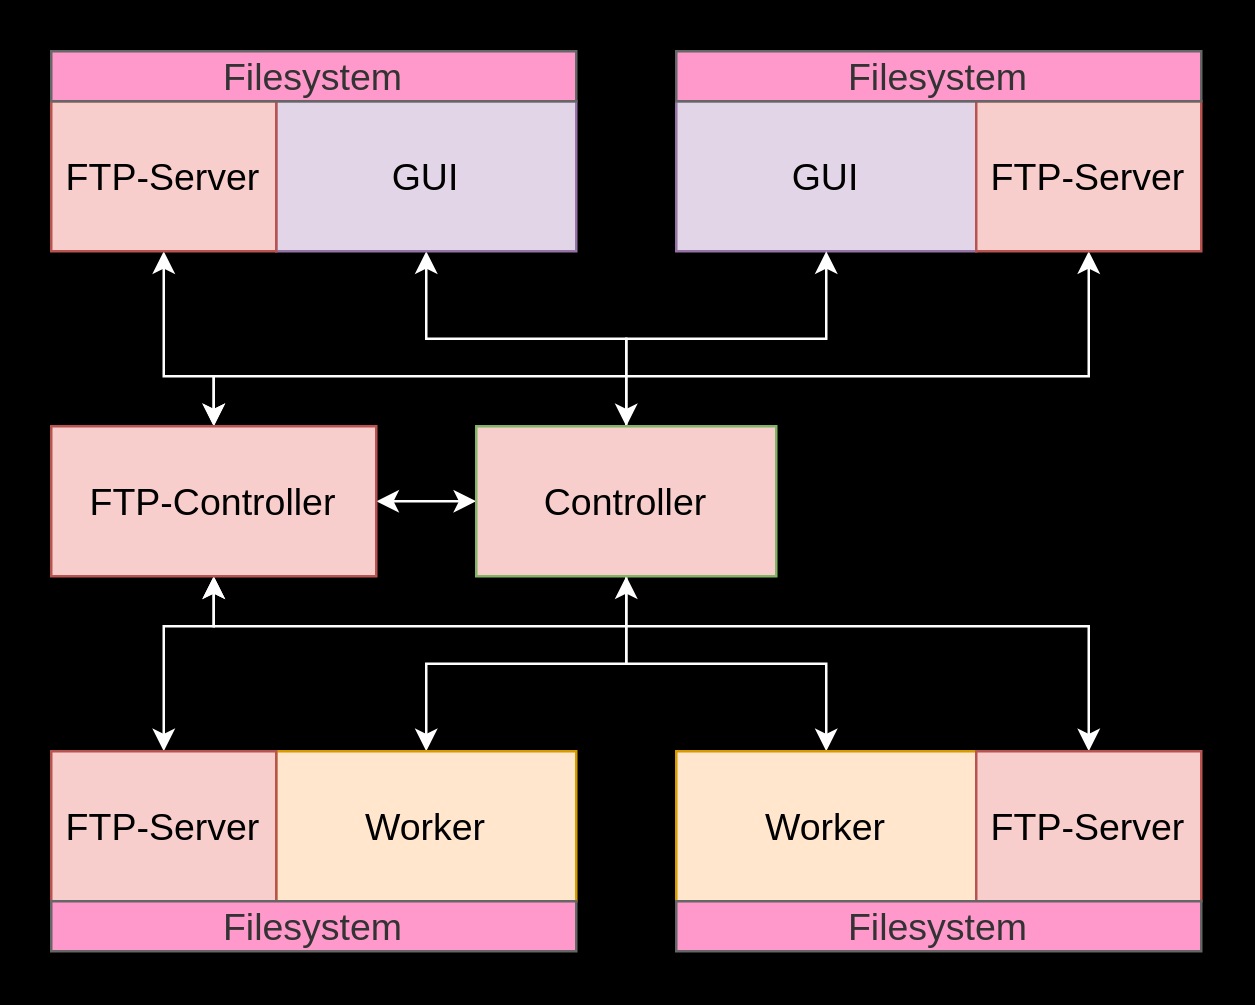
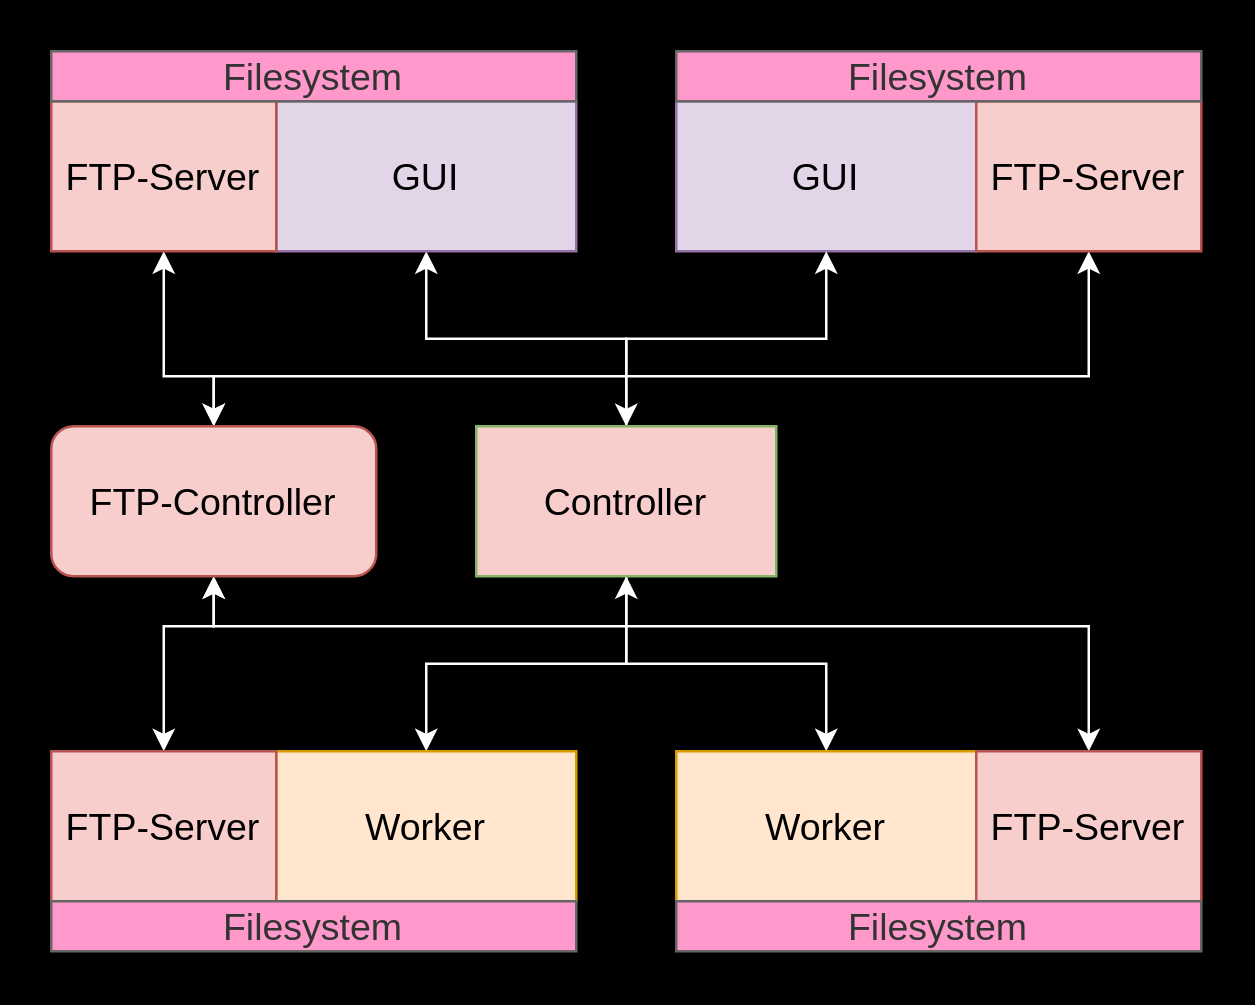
  <mxCell id="0" />
  <mxCell id="1" parent="0" />
  <mxCell id="2" value="GUI" style="rounded=0;whiteSpace=wrap;html=1;fontSize=15;fillColor=#e1d5e7;strokeColor=#9673a6;" parent="1" vertex="1"><mxGeometry x="270" y="40" width="120" height="60" as="geometry" /></mxCell>
  <mxCell id="3" style="edgeStyle=orthogonalEdgeStyle;rounded=0;orthogonalLoop=1;jettySize=auto;html=1;fontSize=15;strokeColor=#FFFFFF;" parent="1" source="8" target="2" edge="1"><mxGeometry relative="1" as="geometry" /></mxCell>
  <mxCell id="4" style="edgeStyle=orthogonalEdgeStyle;rounded=0;orthogonalLoop=1;jettySize=auto;html=1;fontSize=15;strokeColor=#FFFFFF;startArrow=classic;startFill=1;" parent="1" source="8" target="11" edge="1"><mxGeometry relative="1" as="geometry" /></mxCell>
  <mxCell id="5" style="edgeStyle=orthogonalEdgeStyle;rounded=0;orthogonalLoop=1;jettySize=auto;html=1;fontSize=15;strokeColor=#FFFFFF;" parent="1" source="8" target="9" edge="1"><mxGeometry relative="1" as="geometry" /></mxCell>
  <mxCell id="6" style="edgeStyle=orthogonalEdgeStyle;rounded=0;orthogonalLoop=1;jettySize=auto;html=1;fontSize=15;strokeColor=#FFFFFF;startArrow=classic;startFill=1;" parent="1" source="8" target="10" edge="1"><mxGeometry relative="1" as="geometry" /></mxCell>
- <mxCell id="7" style="edgeStyle=orthogonalEdgeStyle;rounded=0;orthogonalLoop=1;jettySize=auto;html=1;entryX=1;entryY=0.5;entryDx=0;entryDy=0;fontSize=15;strokeColor=#FFFFFF;startArrow=classic;startFill=1;" edge="1" parent="1" source="8" target="16"><mxGeometry relative="1" as="geometry" /></mxCell>
  <mxCell id="8" value="Controller" style="rounded=0;whiteSpace=wrap;html=1;fontSize=15;fillColor=#f8cecc;strokeColor=#82b366;" parent="1" vertex="1"><mxGeometry x="190" y="170" width="120" height="60" as="geometry" /></mxCell>
  <mxCell id="9" value="Worker" style="rounded=0;whiteSpace=wrap;html=1;fontSize=15;fillColor=#ffe6cc;strokeColor=#d79b00;" parent="1" vertex="1"><mxGeometry x="270" y="300" width="120" height="60" as="geometry" /></mxCell>
  <mxCell id="10" value="Worker" style="rounded=0;whiteSpace=wrap;html=1;fontSize=15;fillColor=#ffe6cc;strokeColor=#d79b00;" parent="1" vertex="1"><mxGeometry x="110" y="300" width="120" height="60" as="geometry" /></mxCell>
  <mxCell id="11" value="GUI" style="rounded=0;whiteSpace=wrap;html=1;fontSize=15;fillColor=#e1d5e7;strokeColor=#9673a6;" parent="1" vertex="1"><mxGeometry x="110" y="40" width="120" height="60" as="geometry" /></mxCell>
  <mxCell id="12" style="edgeStyle=orthogonalEdgeStyle;rounded=0;orthogonalLoop=1;jettySize=auto;html=1;startArrow=classic;startFill=1;strokeColor=#FFFFFF;fontSize=15;" edge="1" parent="1" source="16" target="19"><mxGeometry relative="1" as="geometry"><Array as="points"><mxPoint x="85" y="150" /><mxPoint x="65" y="150" /></Array></mxGeometry></mxCell>
  <mxCell id="13" style="edgeStyle=orthogonalEdgeStyle;rounded=0;orthogonalLoop=1;jettySize=auto;html=1;startArrow=classic;startFill=1;strokeColor=#FFFFFF;fontSize=15;" edge="1" parent="1" source="16" target="18"><mxGeometry relative="1" as="geometry"><Array as="points"><mxPoint x="85" y="250" /><mxPoint x="65" y="250" /></Array></mxGeometry></mxCell>
  <mxCell id="14" style="edgeStyle=orthogonalEdgeStyle;rounded=0;orthogonalLoop=1;jettySize=auto;html=1;entryX=0.5;entryY=1;entryDx=0;entryDy=0;startArrow=classic;startFill=1;strokeColor=#FFFFFF;fontSize=15;" edge="1" parent="1" source="16" target="20"><mxGeometry relative="1" as="geometry"><Array as="points"><mxPoint x="85" y="150" /><mxPoint x="435" y="150" /></Array></mxGeometry></mxCell>
  <mxCell id="15" style="edgeStyle=orthogonalEdgeStyle;rounded=0;orthogonalLoop=1;jettySize=auto;html=1;entryX=0.5;entryY=0;entryDx=0;entryDy=0;startArrow=classic;startFill=1;strokeColor=#FFFFFF;fontSize=15;" edge="1" parent="1" source="16" target="17"><mxGeometry relative="1" as="geometry"><Array as="points"><mxPoint x="85" y="250" /><mxPoint x="435" y="250" /></Array></mxGeometry></mxCell>
- <mxCell id="16" value="FTP-Controller" style="rounded=0;whiteSpace=wrap;html=1;fillColor=#f8cecc;strokeColor=#b85450;fontSize=15;" vertex="1" parent="1"><mxGeometry x="20" y="170" width="130" height="60" as="geometry" /></mxCell>
+ <mxCell id="16" value="FTP-Controller" style="whiteSpace=wrap;html=1;fillColor=#f8cecc;strokeColor=#b85450;fontSize=15;rounded=1;" vertex="1" parent="1"><mxGeometry x="20" y="170" width="130" height="60" as="geometry" /></mxCell>
  <mxCell id="17" value="FTP-Server" style="rounded=0;whiteSpace=wrap;html=1;fillColor=#f8cecc;strokeColor=#b85450;fontSize=15;" vertex="1" parent="1"><mxGeometry x="390" y="300" width="90" height="60" as="geometry" /></mxCell>
  <mxCell id="18" value="FTP-Server" style="rounded=0;whiteSpace=wrap;html=1;fillColor=#f8cecc;strokeColor=#b85450;fontSize=15;" vertex="1" parent="1"><mxGeometry x="20" y="300" width="90" height="60" as="geometry" /></mxCell>
  <mxCell id="19" value="FTP-Server" style="rounded=0;whiteSpace=wrap;html=1;fillColor=#f8cecc;strokeColor=#b85450;fontSize=15;" vertex="1" parent="1"><mxGeometry x="20" y="40" width="90" height="60" as="geometry" /></mxCell>
  <mxCell id="20" value="FTP-Server" style="rounded=0;whiteSpace=wrap;html=1;fillColor=#f8cecc;strokeColor=#b85450;fontSize=15;" vertex="1" parent="1"><mxGeometry x="390" y="40" width="90" height="60" as="geometry" /></mxCell>
  <mxCell id="21" value="Filesystem" style="rounded=0;whiteSpace=wrap;html=1;fontSize=15;fillColor=#FF99CC;strokeColor=#666666;fontColor=#333333;" vertex="1" parent="1"><mxGeometry x="270" y="20" width="210" height="20" as="geometry" /></mxCell>
  <mxCell id="22" value="Filesystem" style="rounded=0;whiteSpace=wrap;html=1;fontSize=15;fillColor=#FF99CC;strokeColor=#666666;fontColor=#333333;" vertex="1" parent="1"><mxGeometry x="20" y="20" width="210" height="20" as="geometry" /></mxCell>
  <mxCell id="23" value="Filesystem" style="rounded=0;whiteSpace=wrap;html=1;fontSize=15;fillColor=#FF99CC;strokeColor=#666666;fontColor=#333333;" vertex="1" parent="1"><mxGeometry x="20" y="360" width="210" height="20" as="geometry" /></mxCell>
  <mxCell id="24" value="Filesystem" style="rounded=0;whiteSpace=wrap;html=1;fontSize=15;fillColor=#FF99CC;strokeColor=#666666;fontColor=#333333;" vertex="1" parent="1"><mxGeometry x="270" y="360" width="210" height="20" as="geometry" /></mxCell>
